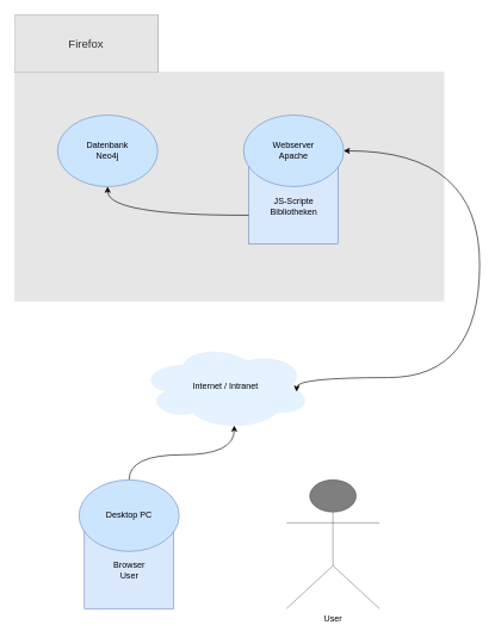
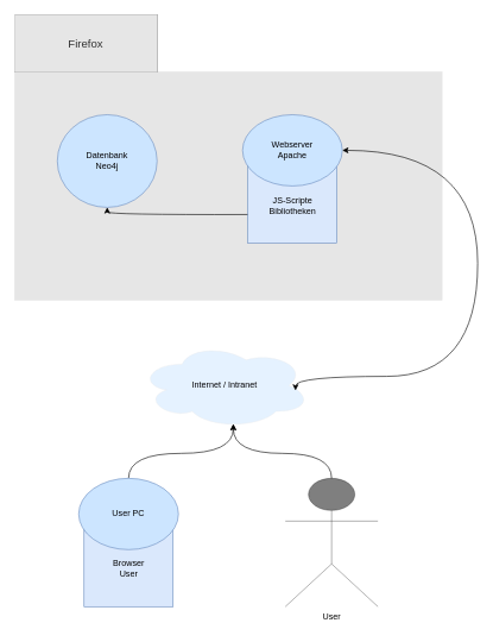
  <mxCell id="0" />
  <mxCell id="1" parent="0" />
  <mxCell id="2" value="" style="rounded=0;whiteSpace=wrap;html=1;fillColor=#E6E6E6;strokeColor=#E6E6E6;fontColor=#333333;" vertex="1" parent="1"><mxGeometry x="20" y="100" width="600" height="320" as="geometry" /></mxCell>
  <mxCell id="3" value="" style="rounded=0;whiteSpace=wrap;html=1;" vertex="1" parent="1"><mxGeometry x="20" y="20" width="200" height="80" as="geometry" /></mxCell>
  <mxCell id="4" value="&lt;font style=&quot;font-size: 16px&quot;&gt;Firefox&lt;/font&gt;" style="text;html=1;strokeColor=#E6E6E6;fillColor=#E6E6E6;align=center;verticalAlign=middle;whiteSpace=wrap;rounded=0;fontColor=#333333;gradientColor=none;" vertex="1" parent="1"><mxGeometry x="20" y="20" width="200" height="80" as="geometry" /></mxCell>
  <mxCell id="5" value="&lt;br&gt;JS-Scripte&lt;br&gt;Bibliotheken" style="rounded=0;whiteSpace=wrap;html=1;strokeColor=#6c8ebf;fillColor=#dae8fc;" vertex="1" parent="1"><mxGeometry x="347.5" y="220" width="125" height="120" as="geometry" /></mxCell>
- <mxCell id="6" value="Datenbank&lt;br&gt;Neo4j" style="ellipse;whiteSpace=wrap;html=1;strokeColor=#6c8ebf;fillColor=#CCE5FF;" vertex="1" parent="1"><mxGeometry x="80" y="160" width="140" height="100" as="geometry" /></mxCell>
+ <mxCell id="6" value="Datenbank&lt;br&gt;Neo4j" style="ellipse;whiteSpace=wrap;html=1;strokeColor=#6c8ebf;fillColor=#CCE5FF;" vertex="1" parent="1"><mxGeometry x="80" y="160" width="140" height="130" as="geometry" /></mxCell>
  <mxCell id="7" value="Webserver&lt;br&gt;Apache" style="ellipse;whiteSpace=wrap;html=1;strokeColor=#6c8ebf;fillColor=#CCE5FF;" vertex="1" parent="1"><mxGeometry x="340" y="160" width="140" height="100" as="geometry" /></mxCell>
  <mxCell id="8" value="" style="endArrow=classic;html=1;entryX=0.5;entryY=1;entryDx=0;entryDy=0;edgeStyle=orthogonalEdgeStyle;curved=1;" edge="1" parent="1" target="6"><mxGeometry width="50" height="50" relative="1" as="geometry"><mxPoint x="347" y="300" as="sourcePoint" /><mxPoint x="300" y="220" as="targetPoint" /></mxGeometry></mxCell>
  <mxCell id="9" value="Internet / Intranet" style="ellipse;shape=cloud;whiteSpace=wrap;html=1;strokeColor=#E6E6E6;fillColor=#CCE5FF;gradientColor=none;opacity=50;" vertex="1" parent="1"><mxGeometry x="195" y="480" width="240" height="120" as="geometry" /></mxCell>
  <mxCell id="10" value="" style="endArrow=classic;startArrow=classic;html=1;entryX=1;entryY=0.5;entryDx=0;entryDy=0;exitX=0.914;exitY=0.556;exitDx=0;exitDy=0;exitPerimeter=0;edgeStyle=orthogonalEdgeStyle;curved=1;" edge="1" parent="1" source="9" target="7"><mxGeometry width="50" height="50" relative="1" as="geometry"><mxPoint x="630" y="590" as="sourcePoint" /><mxPoint x="680" y="540" as="targetPoint" /><Array as="points"><mxPoint x="670" y="527" /><mxPoint x="670" y="210" /></Array></mxGeometry></mxCell>
  <mxCell id="11" value="&lt;br&gt;Browser&lt;br&gt;User" style="rounded=0;whiteSpace=wrap;html=1;strokeColor=#6c8ebf;fillColor=#dae8fc;" vertex="1" parent="1"><mxGeometry x="117.5" y="730" width="125" height="120" as="geometry" /></mxCell>
  <mxCell id="12" style="edgeStyle=orthogonalEdgeStyle;rounded=0;orthogonalLoop=1;jettySize=auto;html=1;exitX=0.5;exitY=0;exitDx=0;exitDy=0;entryX=0.55;entryY=0.95;entryDx=0;entryDy=0;entryPerimeter=0;curved=1;" edge="1" parent="1" source="13" target="9"><mxGeometry relative="1" as="geometry" /></mxCell>
- <mxCell id="13" value="Desktop PC" style="ellipse;whiteSpace=wrap;html=1;strokeColor=#6c8ebf;fillColor=#CCE5FF;" vertex="1" parent="1"><mxGeometry x="110" y="670" width="140" height="100" as="geometry" /></mxCell>
+ <mxCell id="13" value="User PC" style="ellipse;whiteSpace=wrap;html=1;strokeColor=#6c8ebf;fillColor=#CCE5FF;" vertex="1" parent="1"><mxGeometry x="110" y="670" width="140" height="100" as="geometry" /></mxCell>
+ <mxCell id="14" style="edgeStyle=orthogonalEdgeStyle;rounded=0;orthogonalLoop=1;jettySize=auto;html=1;exitX=0.5;exitY=0;exitDx=0;exitDy=0;exitPerimeter=0;entryX=0.55;entryY=0.95;entryDx=0;entryDy=0;entryPerimeter=0;curved=1;" edge="1" parent="1" source="15" target="9"><mxGeometry relative="1" as="geometry" /></mxCell>
  <mxCell id="15" value="User" style="shape=umlActor;verticalLabelPosition=bottom;labelBackgroundColor=#ffffff;verticalAlign=top;html=1;outlineConnect=0;strokeColor=#000000;fillColor=#000000;opacity=50;" vertex="1" parent="1"><mxGeometry x="400" y="670" width="130" height="180" as="geometry" /></mxCell>
